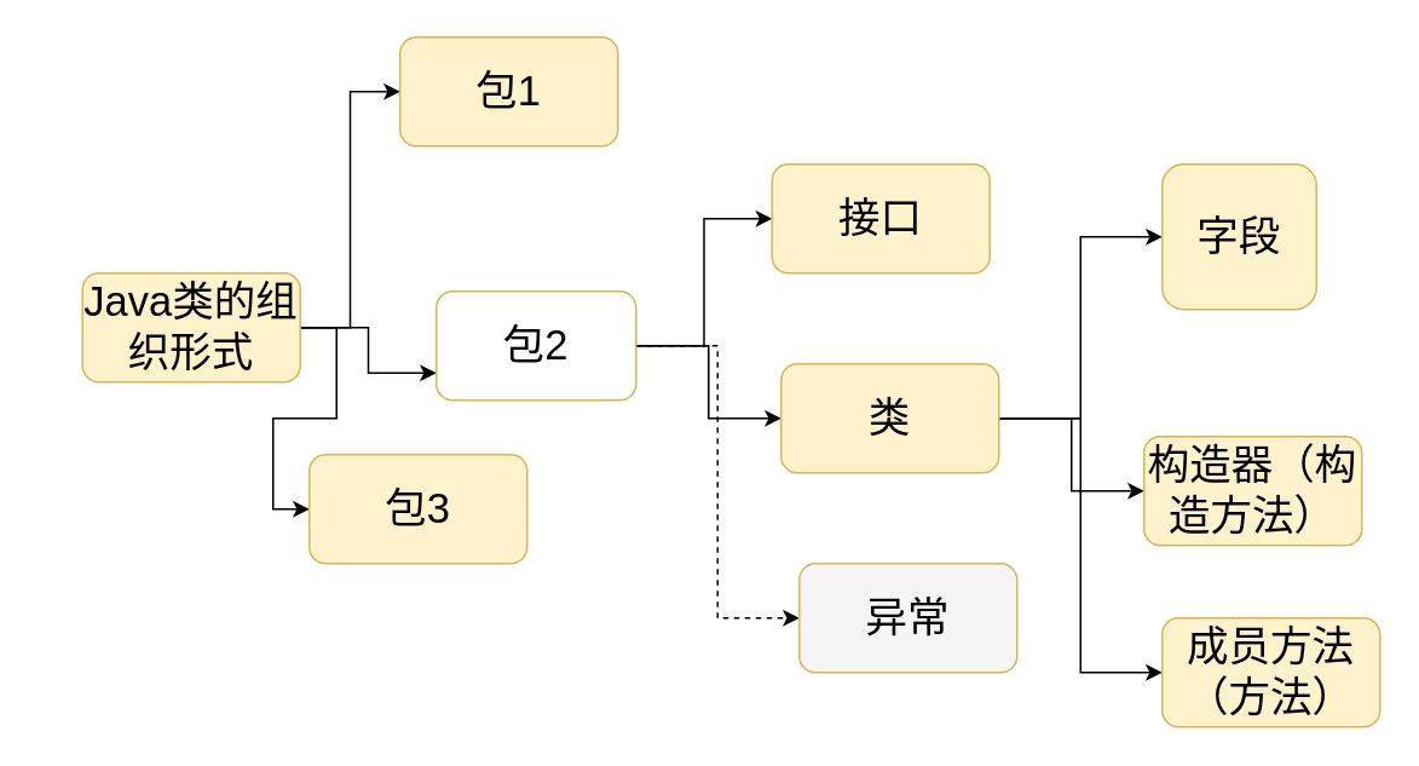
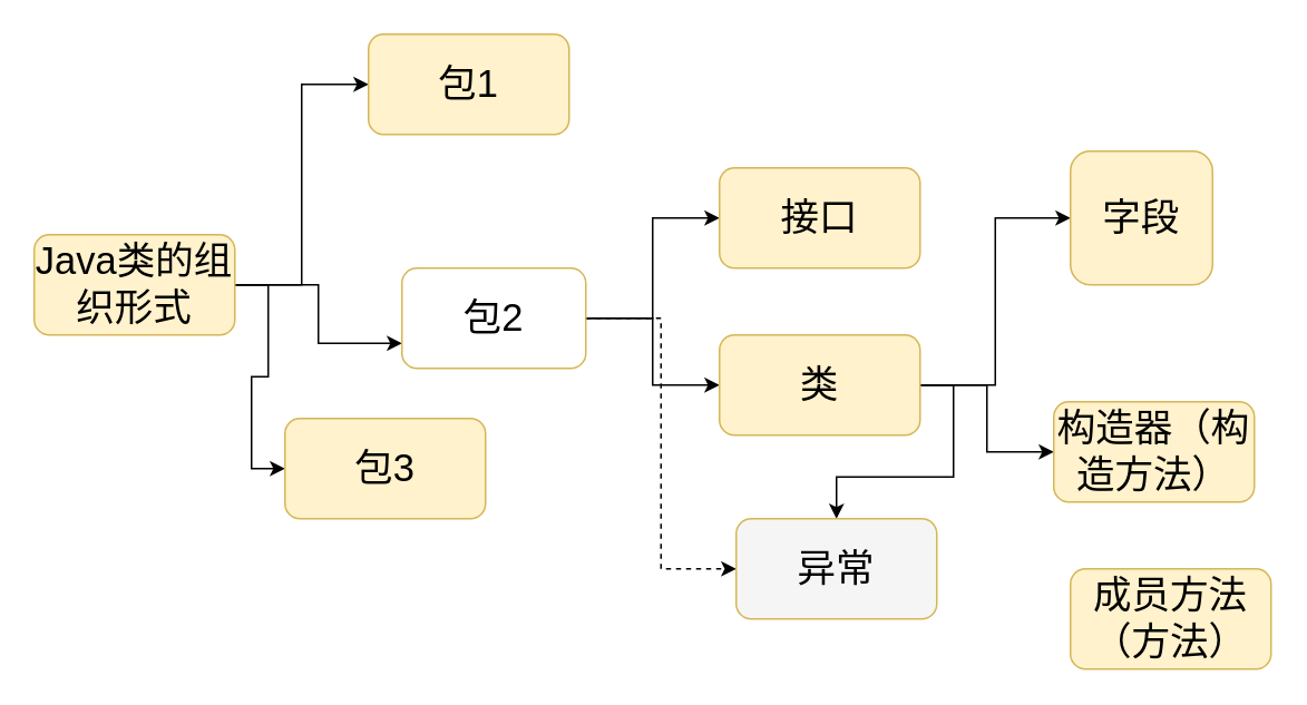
  <mxCell id="0" />
  <mxCell id="1" parent="0" />
  <mxCell id="2" style="edgeStyle=orthogonalEdgeStyle;rounded=0;orthogonalLoop=1;jettySize=auto;html=1;exitX=0;exitY=0.5;exitDx=0;exitDy=0;entryX=0;entryY=0.5;entryDx=0;entryDy=0;" edge="1" parent="1" source="12" target="12"><mxGeometry relative="1" as="geometry" /></mxCell>
  <mxCell id="3" style="edgeStyle=orthogonalEdgeStyle;rounded=0;orthogonalLoop=1;jettySize=auto;html=1;exitX=1;exitY=0.5;exitDx=0;exitDy=0;entryX=0;entryY=0.5;entryDx=0;entryDy=0;" edge="1" parent="1" source="6" target="12"><mxGeometry relative="1" as="geometry" /></mxCell>
  <mxCell id="4" style="edgeStyle=orthogonalEdgeStyle;rounded=0;orthogonalLoop=1;jettySize=auto;html=1;exitX=1;exitY=0.5;exitDx=0;exitDy=0;entryX=0;entryY=0.75;entryDx=0;entryDy=0;" edge="1" parent="1" source="6" target="10"><mxGeometry relative="1" as="geometry" /></mxCell>
  <mxCell id="5" style="edgeStyle=orthogonalEdgeStyle;rounded=0;orthogonalLoop=1;jettySize=auto;html=1;exitX=1;exitY=0.5;exitDx=0;exitDy=0;entryX=0;entryY=0.5;entryDx=0;entryDy=0;" edge="1" parent="1" source="6" target="11"><mxGeometry relative="1" as="geometry" /></mxCell>
- <mxCell id="6" value="Java类的组织形式" style="rounded=1;whiteSpace=wrap;html=1;fillColor=#fff2cc;strokeColor=#d6b656;fontSize=23;" vertex="1" parent="1"><mxGeometry x="45" y="150" width="120" height="60" as="geometry" /></mxCell>
+ <mxCell id="6" value="Java类的组织形式" style="rounded=1;whiteSpace=wrap;html=1;fillColor=#fff2cc;strokeColor=#d6b656;fontSize=23;" vertex="1" parent="1"><mxGeometry x="20" y="140" width="120" height="60" as="geometry" /></mxCell>
  <mxCell id="7" style="edgeStyle=orthogonalEdgeStyle;rounded=0;orthogonalLoop=1;jettySize=auto;html=1;exitX=1;exitY=0.5;exitDx=0;exitDy=0;entryX=0;entryY=0.5;entryDx=0;entryDy=0;" edge="1" parent="1" source="10" target="13"><mxGeometry relative="1" as="geometry" /></mxCell>
  <mxCell id="8" style="edgeStyle=orthogonalEdgeStyle;rounded=0;orthogonalLoop=1;jettySize=auto;html=1;exitX=1;exitY=0.5;exitDx=0;exitDy=0;entryX=0;entryY=0.5;entryDx=0;entryDy=0;" edge="1" parent="1" source="10" target="17"><mxGeometry relative="1" as="geometry" /></mxCell>
  <mxCell id="9" style="edgeStyle=orthogonalEdgeStyle;rounded=0;orthogonalLoop=1;jettySize=auto;html=1;exitX=1;exitY=0.5;exitDx=0;exitDy=0;entryX=0;entryY=0.5;entryDx=0;entryDy=0;dashed=1;" edge="1" parent="1" source="10" target="18"><mxGeometry relative="1" as="geometry" /></mxCell>
  <mxCell id="10" value="包2" style="rounded=1;whiteSpace=wrap;html=1;fillColor=#ffffff;strokeColor=#d6b656;fontSize=23;" vertex="1" parent="1"><mxGeometry x="240" y="160" width="110" height="60" as="geometry" /></mxCell>
  <mxCell id="11" value="包3" style="rounded=1;whiteSpace=wrap;html=1;fillColor=#fff2cc;strokeColor=#d6b656;fontSize=23;" vertex="1" parent="1"><mxGeometry x="170" y="250" width="120" height="60" as="geometry" /></mxCell>
  <mxCell id="12" value="包1" style="rounded=1;whiteSpace=wrap;html=1;fillColor=#fff2cc;strokeColor=#d6b656;fontSize=23;" vertex="1" parent="1"><mxGeometry x="220" y="20" width="120" height="60" as="geometry" /></mxCell>
- <mxCell id="13" value="接口" style="rounded=1;whiteSpace=wrap;html=1;fillColor=#fff2cc;strokeColor=#d6b656;fontSize=23;" vertex="1" parent="1"><mxGeometry x="425" y="90" width="120" height="60" as="geometry" /></mxCell>
+ <mxCell id="13" value="接口" style="rounded=1;whiteSpace=wrap;html=1;fillColor=#fff2cc;strokeColor=#d6b656;fontSize=23;" vertex="1" parent="1"><mxGeometry x="430" y="100" width="120" height="60" as="geometry" /></mxCell>
  <mxCell id="14" style="edgeStyle=orthogonalEdgeStyle;rounded=0;orthogonalLoop=1;jettySize=auto;html=1;exitX=1;exitY=0.5;exitDx=0;exitDy=0;entryX=0;entryY=0.5;entryDx=0;entryDy=0;" edge="1" parent="1" source="17" target="21"><mxGeometry relative="1" as="geometry" /></mxCell>
  <mxCell id="15" style="edgeStyle=orthogonalEdgeStyle;rounded=0;orthogonalLoop=1;jettySize=auto;html=1;exitX=1;exitY=0.5;exitDx=0;exitDy=0;entryX=0;entryY=0.5;entryDx=0;entryDy=0;" edge="1" parent="1" source="17" target="19"><mxGeometry relative="1" as="geometry" /></mxCell>
- <mxCell id="16" style="edgeStyle=orthogonalEdgeStyle;rounded=0;orthogonalLoop=1;jettySize=auto;html=1;exitX=1;exitY=0.5;exitDx=0;exitDy=0;entryX=0;entryY=0.5;entryDx=0;entryDy=0;" edge="1" parent="1" source="17" target="20"><mxGeometry relative="1" as="geometry" /></mxCell>
+ <mxCell id="16" style="edgeStyle=orthogonalEdgeStyle;rounded=0;orthogonalLoop=1;jettySize=auto;html=1;exitX=1;exitY=0.5;exitDx=0;exitDy=0;" edge="1" parent="1" source="17" target="18"><mxGeometry relative="1" as="geometry" /></mxCell>
  <mxCell id="17" value="类" style="rounded=1;whiteSpace=wrap;html=1;fillColor=#fff2cc;strokeColor=#d6b656;fontSize=23;" vertex="1" parent="1"><mxGeometry x="430" y="200" width="120" height="60" as="geometry" /></mxCell>
  <mxCell id="18" value="异常" style="rounded=1;whiteSpace=wrap;html=1;fillColor=#f5f5f5;strokeColor=#d6b656;fontSize=23;" vertex="1" parent="1"><mxGeometry x="440" y="310" width="120" height="60" as="geometry" /></mxCell>
  <mxCell id="19" value="构造器（构造方法）" style="rounded=1;whiteSpace=wrap;html=1;fillColor=#fff2cc;strokeColor=#d6b656;fontSize=23;" vertex="1" parent="1"><mxGeometry x="630" y="240" width="120" height="60" as="geometry" /></mxCell>
  <mxCell id="20" value="成员方法（方法）" style="rounded=1;whiteSpace=wrap;html=1;fillColor=#fff2cc;strokeColor=#d6b656;fontSize=23;" vertex="1" parent="1"><mxGeometry x="640" y="340" width="120" height="60" as="geometry" /></mxCell>
  <mxCell id="21" value="字段" style="rounded=1;whiteSpace=wrap;html=1;fillColor=#fff2cc;strokeColor=#d6b656;fontSize=23;" vertex="1" parent="1"><mxGeometry x="640" y="90" width="85" height="80" as="geometry" /></mxCell>
